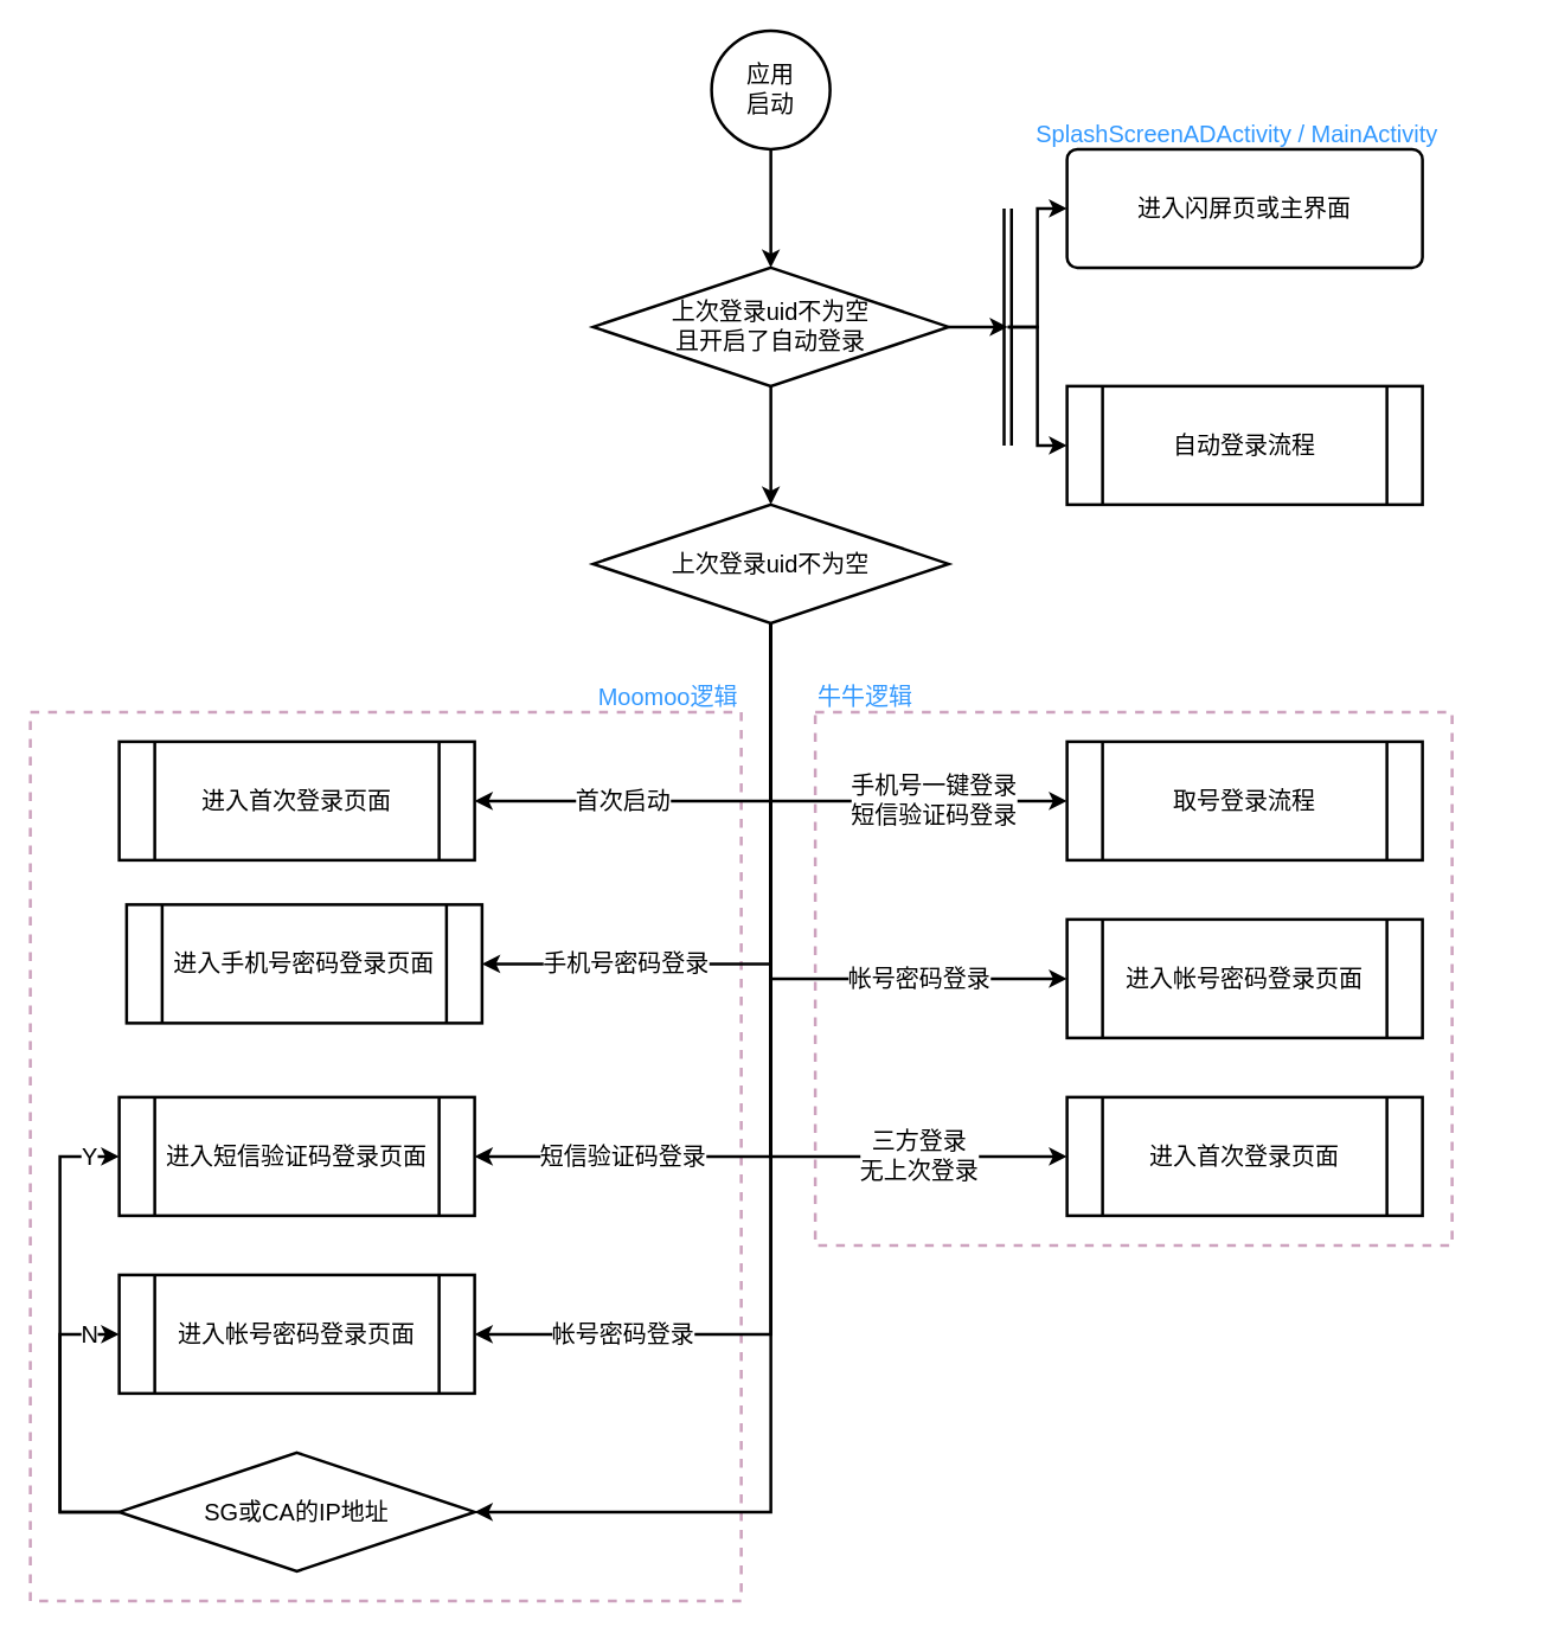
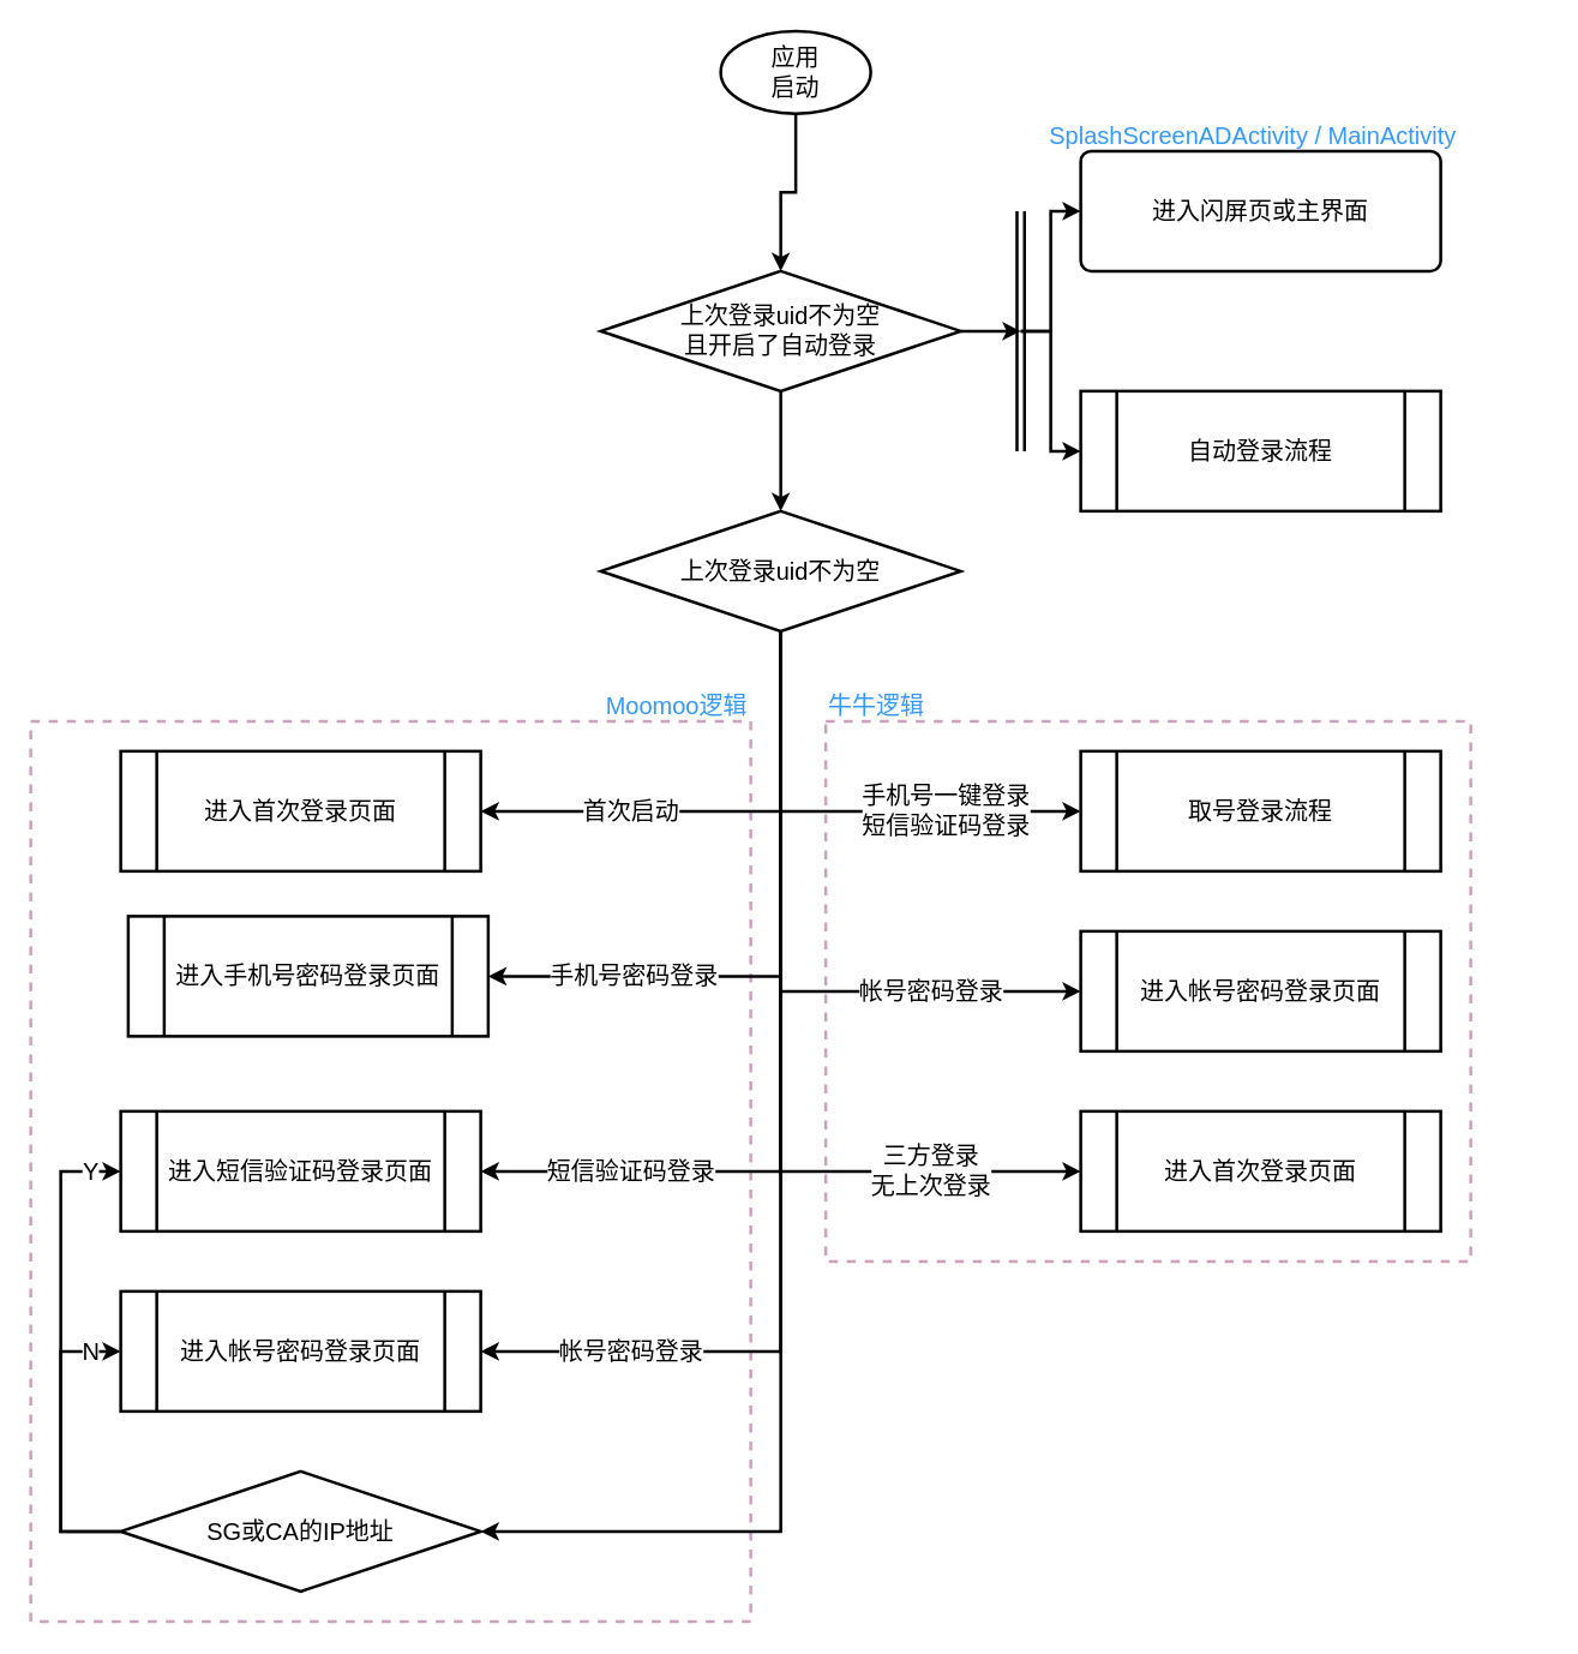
  <mxCell id="0" />
  <mxCell id="1" parent="0" />
  <mxCell id="2" value="" style="rounded=0;whiteSpace=wrap;html=1;fontSize=16;fontColor=#000000;strokeWidth=2;fillColor=none;dashed=1;strokeColor=#CDA2BE;" vertex="1" parent="1"><mxGeometry x="550" y="480" width="430" height="360" as="geometry" /></mxCell>
  <mxCell id="3" value="" style="rounded=0;whiteSpace=wrap;html=1;fontSize=16;fontColor=#000000;strokeWidth=2;fillColor=none;dashed=1;strokeColor=#CDA2BE;" vertex="1" parent="1"><mxGeometry x="20" y="480" width="480" height="600" as="geometry" /></mxCell>
  <mxCell id="4" style="edgeStyle=orthogonalEdgeStyle;rounded=0;orthogonalLoop=1;jettySize=auto;html=1;exitX=0.5;exitY=1;exitDx=0;exitDy=0;exitPerimeter=0;entryX=0.5;entryY=0;entryDx=0;entryDy=0;entryPerimeter=0;fontSize=16;strokeWidth=2;" edge="1" parent="1" source="5" target="8"><mxGeometry relative="1" as="geometry" /></mxCell>
- <mxCell id="5" value="应用&lt;br style=&quot;font-size: 16px;&quot;&gt;启动" style="strokeWidth=2;html=1;shape=mxgraph.flowchart.start_2;whiteSpace=wrap;fillColor=none;fontSize=16;" vertex="1" parent="1"><mxGeometry x="480" y="20" width="80" height="80" as="geometry" /></mxCell>
+ <mxCell id="5" value="应用&lt;br style=&quot;font-size: 16px;&quot;&gt;启动" style="strokeWidth=2;html=1;shape=mxgraph.flowchart.start_2;whiteSpace=wrap;fillColor=none;fontSize=16;" vertex="1" parent="1"><mxGeometry x="480" y="20" width="100" height="55" as="geometry" /></mxCell>
  <mxCell id="6" style="edgeStyle=orthogonalEdgeStyle;rounded=0;orthogonalLoop=1;jettySize=auto;html=1;exitX=1;exitY=0.5;exitDx=0;exitDy=0;exitPerimeter=0;shadow=0;labelBorderColor=none;fontSize=16;endArrow=classic;endFill=1;strokeWidth=2;" edge="1" parent="1" source="8"><mxGeometry relative="1" as="geometry"><mxPoint x="680" y="220" as="targetPoint" /></mxGeometry></mxCell>
  <mxCell id="7" style="edgeStyle=orthogonalEdgeStyle;rounded=0;orthogonalLoop=1;jettySize=auto;html=1;exitX=0.5;exitY=1;exitDx=0;exitDy=0;exitPerimeter=0;entryX=0.5;entryY=0;entryDx=0;entryDy=0;entryPerimeter=0;shadow=0;labelBorderColor=none;fontSize=16;endArrow=classic;endFill=1;strokeWidth=2;" edge="1" parent="1" source="8" target="22"><mxGeometry relative="1" as="geometry" /></mxCell>
  <mxCell id="8" value="上次登录uid不为空&lt;br&gt;且开启了自动登录" style="strokeWidth=2;html=1;shape=mxgraph.flowchart.decision;whiteSpace=wrap;fillColor=none;fontSize=16;" vertex="1" parent="1"><mxGeometry x="400" y="180" width="240" height="80" as="geometry" /></mxCell>
  <mxCell id="9" value="自动登录流程" style="shape=process;whiteSpace=wrap;html=1;backgroundOutline=1;fontSize=16;fillColor=none;strokeWidth=2;" vertex="1" parent="1"><mxGeometry x="720" y="260" width="240" height="80" as="geometry" /></mxCell>
  <mxCell id="10" value="进入闪屏页或主界面" style="rounded=1;whiteSpace=wrap;html=1;absoluteArcSize=1;arcSize=14;strokeWidth=2;fontSize=16;fillColor=none;" vertex="1" parent="1"><mxGeometry x="720" y="100" width="240" height="80" as="geometry" /></mxCell>
  <mxCell id="11" style="edgeStyle=orthogonalEdgeStyle;rounded=0;orthogonalLoop=1;jettySize=auto;html=1;fontSize=16;entryX=0;entryY=0.5;entryDx=0;entryDy=0;strokeWidth=2;" edge="1" parent="1" target="10"><mxGeometry relative="1" as="geometry"><mxPoint x="680" y="220" as="targetPoint" /><mxPoint x="680" y="220" as="sourcePoint" /><Array as="points"><mxPoint x="700" y="220" /><mxPoint x="700" y="140" /></Array></mxGeometry></mxCell>
  <mxCell id="12" value="" style="endArrow=none;html=1;rounded=0;fontSize=16;shape=link;labelBorderColor=none;shadow=0;strokeWidth=2;" edge="1" parent="1"><mxGeometry width="50" height="50" relative="1" as="geometry"><mxPoint x="680" y="300" as="sourcePoint" /><mxPoint x="680" y="140" as="targetPoint" /></mxGeometry></mxCell>
  <mxCell id="13" style="edgeStyle=orthogonalEdgeStyle;rounded=0;orthogonalLoop=1;jettySize=auto;html=1;fontSize=16;entryX=0;entryY=0.5;entryDx=0;entryDy=0;strokeWidth=2;" edge="1" parent="1" target="9"><mxGeometry relative="1" as="geometry"><mxPoint x="680" y="220" as="targetPoint" /><mxPoint x="680" y="220" as="sourcePoint" /><Array as="points"><mxPoint x="700" y="220" /><mxPoint x="700" y="300" /></Array></mxGeometry></mxCell>
  <mxCell id="14" value="手机号一键登录&lt;br style=&quot;font-size: 16px;&quot;&gt;短信验证码登录" style="edgeStyle=orthogonalEdgeStyle;rounded=0;orthogonalLoop=1;jettySize=auto;html=1;exitX=0.5;exitY=1;exitDx=0;exitDy=0;exitPerimeter=0;shadow=0;labelBorderColor=none;fontSize=16;fontColor=#000000;endArrow=classic;endFill=1;strokeWidth=2;entryX=0;entryY=0.5;entryDx=0;entryDy=0;" edge="1" parent="1" source="22" target="24"><mxGeometry x="0.438" relative="1" as="geometry"><Array as="points"><mxPoint x="520" y="540" /></Array><mxPoint as="offset" /></mxGeometry></mxCell>
  <mxCell id="15" value="&lt;font color=&quot;#000000&quot; style=&quot;font-size: 16px&quot;&gt;帐号密码登录&lt;/font&gt;" style="edgeStyle=orthogonalEdgeStyle;rounded=0;orthogonalLoop=1;jettySize=auto;html=1;exitX=0.5;exitY=1;exitDx=0;exitDy=0;exitPerimeter=0;entryX=0;entryY=0.5;entryDx=0;entryDy=0;shadow=0;labelBorderColor=none;fontSize=12;fontColor=#3399FF;endArrow=classic;endFill=1;strokeWidth=2;" edge="1" parent="1" source="22" target="25"><mxGeometry x="0.545" relative="1" as="geometry"><mxPoint as="offset" /></mxGeometry></mxCell>
  <mxCell id="16" value="&lt;font color=&quot;#000000&quot; style=&quot;font-size: 16px&quot;&gt;三方登录&lt;br&gt;无上次登录&lt;/font&gt;" style="edgeStyle=orthogonalEdgeStyle;rounded=0;orthogonalLoop=1;jettySize=auto;html=1;exitX=0.5;exitY=1;exitDx=0;exitDy=0;exitPerimeter=0;entryX=0;entryY=0.5;entryDx=0;entryDy=0;shadow=0;labelBorderColor=none;fontSize=12;fontColor=#3399FF;endArrow=classic;endFill=1;strokeWidth=2;" edge="1" parent="1" source="22" target="26"><mxGeometry x="0.643" relative="1" as="geometry"><Array as="points"><mxPoint x="520" y="780" /></Array><mxPoint as="offset" /></mxGeometry></mxCell>
  <mxCell id="17" value="首次启动" style="edgeStyle=orthogonalEdgeStyle;rounded=0;orthogonalLoop=1;jettySize=auto;html=1;exitX=0.5;exitY=1;exitDx=0;exitDy=0;exitPerimeter=0;shadow=0;labelBackgroundColor=default;labelBorderColor=none;fontSize=16;fontColor=#000000;endArrow=classic;endFill=1;strokeWidth=2;entryX=1;entryY=0.5;entryDx=0;entryDy=0;" edge="1" parent="1" source="22" target="27"><mxGeometry x="0.375" relative="1" as="geometry"><mxPoint as="offset" /></mxGeometry></mxCell>
  <mxCell id="18" value="手机号密码登录" style="edgeStyle=orthogonalEdgeStyle;rounded=0;orthogonalLoop=1;jettySize=auto;html=1;exitX=0.5;exitY=1;exitDx=0;exitDy=0;exitPerimeter=0;entryX=1;entryY=0.5;entryDx=0;entryDy=0;shadow=0;labelBackgroundColor=default;labelBorderColor=none;fontSize=16;fontColor=#000000;endArrow=classic;endFill=1;strokeWidth=2;" edge="1" parent="1" source="22" target="28"><mxGeometry x="0.545" relative="1" as="geometry"><mxPoint as="offset" /></mxGeometry></mxCell>
  <mxCell id="19" value="短信验证码登录" style="edgeStyle=orthogonalEdgeStyle;rounded=0;orthogonalLoop=1;jettySize=auto;html=1;exitX=0.5;exitY=1;exitDx=0;exitDy=0;exitPerimeter=0;entryX=1;entryY=0.5;entryDx=0;entryDy=0;shadow=0;labelBackgroundColor=default;labelBorderColor=none;fontSize=16;fontColor=#000000;endArrow=classic;endFill=1;strokeWidth=2;" edge="1" parent="1" source="22" target="29"><mxGeometry x="0.643" relative="1" as="geometry"><mxPoint as="offset" /></mxGeometry></mxCell>
  <mxCell id="20" value="帐号密码登录" style="edgeStyle=orthogonalEdgeStyle;rounded=0;orthogonalLoop=1;jettySize=auto;html=1;exitX=0.5;exitY=1;exitDx=0;exitDy=0;exitPerimeter=0;entryX=1;entryY=0.5;entryDx=0;entryDy=0;shadow=0;labelBackgroundColor=default;labelBorderColor=none;fontSize=16;fontColor=#000000;endArrow=classic;endFill=1;strokeWidth=2;" edge="1" parent="1" source="22" target="30"><mxGeometry x="0.706" relative="1" as="geometry"><mxPoint as="offset" /></mxGeometry></mxCell>
  <mxCell id="21" style="edgeStyle=orthogonalEdgeStyle;rounded=0;orthogonalLoop=1;jettySize=auto;html=1;exitX=0.5;exitY=1;exitDx=0;exitDy=0;exitPerimeter=0;entryX=1;entryY=0.5;entryDx=0;entryDy=0;entryPerimeter=0;shadow=0;labelBackgroundColor=default;labelBorderColor=none;fontSize=16;fontColor=#000000;endArrow=classic;endFill=1;strokeWidth=2;" edge="1" parent="1" source="22" target="33"><mxGeometry relative="1" as="geometry"><Array as="points"><mxPoint x="520" y="1020" /></Array></mxGeometry></mxCell>
  <mxCell id="22" value="上次登录uid不为空" style="strokeWidth=2;html=1;shape=mxgraph.flowchart.decision;whiteSpace=wrap;fillColor=none;fontSize=16;" vertex="1" parent="1"><mxGeometry x="400" y="340" width="240" height="80" as="geometry" /></mxCell>
  <mxCell id="23" value="SplashScreenADActivity / MainActivity" style="text;html=1;strokeColor=none;fillColor=none;align=center;verticalAlign=middle;whiteSpace=wrap;rounded=0;fontSize=16;fontColor=#3399FF;" vertex="1" parent="1"><mxGeometry x="640" y="80" width="390" height="20" as="geometry" /></mxCell>
  <mxCell id="24" value="取号登录流程" style="shape=process;whiteSpace=wrap;html=1;backgroundOutline=1;fontSize=16;fillColor=none;strokeWidth=2;" vertex="1" parent="1"><mxGeometry x="720" y="500" width="240" height="80" as="geometry" /></mxCell>
  <mxCell id="25" value="进入帐号密码登录页面" style="shape=process;whiteSpace=wrap;html=1;backgroundOutline=1;fontSize=16;fillColor=none;strokeWidth=2;" vertex="1" parent="1"><mxGeometry x="720" y="620" width="240" height="80" as="geometry" /></mxCell>
  <mxCell id="26" value="进入首次登录页面" style="shape=process;whiteSpace=wrap;html=1;backgroundOutline=1;fontSize=16;fillColor=none;strokeWidth=2;" vertex="1" parent="1"><mxGeometry x="720" y="740" width="240" height="80" as="geometry" /></mxCell>
  <mxCell id="27" value="进入首次登录页面" style="shape=process;whiteSpace=wrap;html=1;backgroundOutline=1;fontSize=16;fillColor=none;strokeWidth=2;" vertex="1" parent="1"><mxGeometry x="80" y="500" width="240" height="80" as="geometry" /></mxCell>
  <mxCell id="28" value="进入手机号密码登录页面" style="shape=process;whiteSpace=wrap;html=1;backgroundOutline=1;fontSize=16;fillColor=none;strokeWidth=2;" vertex="1" parent="1"><mxGeometry x="85" y="610" width="240" height="80" as="geometry" /></mxCell>
  <mxCell id="29" value="进入短信验证码登录页面" style="shape=process;whiteSpace=wrap;html=1;backgroundOutline=1;fontSize=16;fillColor=none;strokeWidth=2;" vertex="1" parent="1"><mxGeometry x="80" y="740" width="240" height="80" as="geometry" /></mxCell>
  <mxCell id="30" value="进入帐号密码登录页面" style="shape=process;whiteSpace=wrap;html=1;backgroundOutline=1;fontSize=16;fillColor=none;strokeWidth=2;" vertex="1" parent="1"><mxGeometry x="80" y="860" width="240" height="80" as="geometry" /></mxCell>
  <mxCell id="31" value="N" style="edgeStyle=orthogonalEdgeStyle;rounded=0;orthogonalLoop=1;jettySize=auto;html=1;exitX=0;exitY=0.5;exitDx=0;exitDy=0;exitPerimeter=0;entryX=0;entryY=0.5;entryDx=0;entryDy=0;shadow=0;labelBackgroundColor=default;labelBorderColor=none;fontSize=16;fontColor=#000000;endArrow=classic;endFill=1;strokeWidth=2;" edge="1" parent="1" source="33" target="30"><mxGeometry x="0.8" relative="1" as="geometry"><Array as="points"><mxPoint x="40" y="1020" /><mxPoint x="40" y="900" /></Array><mxPoint as="offset" /></mxGeometry></mxCell>
  <mxCell id="32" value="Y" style="edgeStyle=orthogonalEdgeStyle;rounded=0;orthogonalLoop=1;jettySize=auto;html=1;exitX=0;exitY=0.5;exitDx=0;exitDy=0;exitPerimeter=0;entryX=0;entryY=0.5;entryDx=0;entryDy=0;shadow=0;labelBackgroundColor=default;labelBorderColor=none;fontSize=16;fontColor=#000000;endArrow=classic;endFill=1;strokeWidth=2;" edge="1" parent="1" source="33" target="29"><mxGeometry x="0.875" relative="1" as="geometry"><Array as="points"><mxPoint x="40" y="1020" /><mxPoint x="40" y="780" /></Array><mxPoint as="offset" /></mxGeometry></mxCell>
  <mxCell id="33" value="SG或CA的IP地址" style="strokeWidth=2;html=1;shape=mxgraph.flowchart.decision;whiteSpace=wrap;fillColor=none;fontSize=16;" vertex="1" parent="1"><mxGeometry x="80" y="980" width="240" height="80" as="geometry" /></mxCell>
  <mxCell id="34" value="Moomoo逻辑" style="text;html=1;strokeColor=none;fillColor=none;align=right;verticalAlign=middle;whiteSpace=wrap;rounded=0;fontSize=16;fontColor=#3399FF;" vertex="1" parent="1"><mxGeometry x="260" y="460" width="240" height="20" as="geometry" /></mxCell>
  <mxCell id="35" value="牛牛逻辑" style="text;html=1;strokeColor=none;fillColor=none;align=left;verticalAlign=middle;whiteSpace=wrap;rounded=0;fontSize=16;fontColor=#3399FF;" vertex="1" parent="1"><mxGeometry x="550" y="460" width="240" height="20" as="geometry" /></mxCell>
